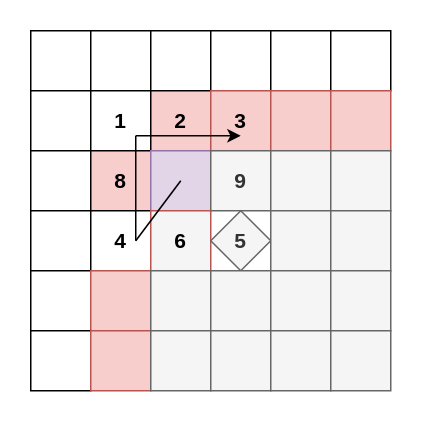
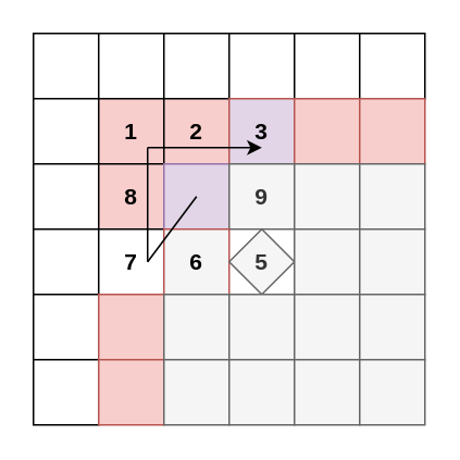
  <mxCell id="0" />
  <mxCell id="1" parent="0" />
  <mxCell id="2" value="" style="whiteSpace=wrap;html=1;aspect=fixed;" vertex="1" parent="1"><mxGeometry x="20" y="20" width="40" height="40" as="geometry" /></mxCell>
  <mxCell id="3" value="" style="whiteSpace=wrap;html=1;aspect=fixed;" vertex="1" parent="1"><mxGeometry x="60" y="20" width="40" height="40" as="geometry" /></mxCell>
  <mxCell id="4" value="" style="whiteSpace=wrap;html=1;aspect=fixed;" vertex="1" parent="1"><mxGeometry x="100" y="20" width="40" height="40" as="geometry" /></mxCell>
  <mxCell id="5" value="" style="whiteSpace=wrap;html=1;aspect=fixed;" vertex="1" parent="1"><mxGeometry x="140" y="20" width="40" height="40" as="geometry" /></mxCell>
  <mxCell id="6" value="" style="whiteSpace=wrap;html=1;aspect=fixed;" vertex="1" parent="1"><mxGeometry x="180" y="20" width="40" height="40" as="geometry" /></mxCell>
  <mxCell id="7" value="" style="whiteSpace=wrap;html=1;aspect=fixed;" vertex="1" parent="1"><mxGeometry x="220" y="20" width="40" height="40" as="geometry" /></mxCell>
  <mxCell id="8" value="" style="whiteSpace=wrap;html=1;aspect=fixed;" vertex="1" parent="1"><mxGeometry x="20" y="60" width="40" height="40" as="geometry" /></mxCell>
- <mxCell id="9" value="1" style="whiteSpace=wrap;html=1;aspect=fixed;fontSize=14;fontStyle=1" vertex="1" parent="1"><mxGeometry x="60" y="60" width="40" height="40" as="geometry" /></mxCell>
+ <mxCell id="9" value="1" style="whiteSpace=wrap;html=1;aspect=fixed;fontSize=14;fontStyle=1;fillColor=#f8cecc;" vertex="1" parent="1"><mxGeometry x="60" y="60" width="40" height="40" as="geometry" /></mxCell>
  <mxCell id="10" value="2" style="whiteSpace=wrap;html=1;aspect=fixed;fontSize=14;fontStyle=1;fillColor=#f8cecc;" vertex="1" parent="1"><mxGeometry x="100" y="60" width="40" height="40" as="geometry" /></mxCell>
- <mxCell id="11" value="3" style="whiteSpace=wrap;html=1;aspect=fixed;fillColor=#f8cecc;strokeColor=#b85450;fontStyle=1;fontSize=14;" vertex="1" parent="1"><mxGeometry x="140" y="60" width="40" height="40" as="geometry" /></mxCell>
+ <mxCell id="11" value="3" style="whiteSpace=wrap;html=1;aspect=fixed;fillColor=#e1d5e7;strokeColor=#b85450;fontStyle=1;fontSize=14;" vertex="1" parent="1"><mxGeometry x="140" y="60" width="40" height="40" as="geometry" /></mxCell>
  <mxCell id="12" value="" style="whiteSpace=wrap;html=1;aspect=fixed;fillColor=#f8cecc;strokeColor=#b85450;" vertex="1" parent="1"><mxGeometry x="180" y="60" width="40" height="40" as="geometry" /></mxCell>
  <mxCell id="13" value="" style="whiteSpace=wrap;html=1;aspect=fixed;fillColor=#f8cecc;strokeColor=#b85450;" vertex="1" parent="1"><mxGeometry x="220" y="60" width="40" height="40" as="geometry" /></mxCell>
  <mxCell id="14" value="" style="whiteSpace=wrap;html=1;aspect=fixed;" vertex="1" parent="1"><mxGeometry x="20" y="100" width="40" height="40" as="geometry" /></mxCell>
  <mxCell id="15" value="8" style="whiteSpace=wrap;html=1;aspect=fixed;fontSize=14;fontStyle=1;fillColor=#f8cecc;" vertex="1" parent="1"><mxGeometry x="60" y="100" width="40" height="40" as="geometry" /></mxCell>
  <mxCell id="16" value="" style="whiteSpace=wrap;html=1;aspect=fixed;fillColor=#e1d5e7;strokeColor=#9673a6;" vertex="1" parent="1"><mxGeometry x="100" y="100" width="40" height="40" as="geometry" /></mxCell>
  <mxCell id="17" value="9" style="whiteSpace=wrap;html=1;aspect=fixed;fillColor=#f5f5f5;fontColor=#333333;strokeColor=#666666;fontSize=14;fontStyle=1" vertex="1" parent="1"><mxGeometry x="140" y="100" width="40" height="40" as="geometry" /></mxCell>
  <mxCell id="18" value="" style="whiteSpace=wrap;html=1;aspect=fixed;fillColor=#f5f5f5;fontColor=#333333;strokeColor=#666666;" vertex="1" parent="1"><mxGeometry x="180" y="100" width="40" height="40" as="geometry" /></mxCell>
  <mxCell id="19" value="" style="whiteSpace=wrap;html=1;aspect=fixed;fillColor=#f5f5f5;fontColor=#333333;strokeColor=#666666;" vertex="1" parent="1"><mxGeometry x="220" y="100" width="40" height="40" as="geometry" /></mxCell>
  <mxCell id="20" value="" style="whiteSpace=wrap;html=1;aspect=fixed;" vertex="1" parent="1"><mxGeometry x="20" y="140" width="40" height="40" as="geometry" /></mxCell>
- <mxCell id="21" value="4" style="whiteSpace=wrap;html=1;aspect=fixed;fontSize=14;fontStyle=1" vertex="1" parent="1"><mxGeometry x="60" y="140" width="40" height="40" as="geometry" /></mxCell>
+ <mxCell id="21" value="7" style="whiteSpace=wrap;html=1;aspect=fixed;fontSize=14;fontStyle=1" vertex="1" parent="1"><mxGeometry x="60" y="140" width="40" height="40" as="geometry" /></mxCell>
  <mxCell id="22" value="6" style="whiteSpace=wrap;html=1;aspect=fixed;fillColor=#f5f5f5;strokeColor=#b85450;fontSize=14;fontStyle=1;" vertex="1" parent="1"><mxGeometry x="100" y="140" width="40" height="40" as="geometry" /></mxCell>
  <mxCell id="23" value="5" style="rhombus;whiteSpace=wrap;html=1;aspect=fixed;fillColor=#f5f5f5;fontColor=#333333;strokeColor=#666666;fontSize=14;fontStyle=1;" vertex="1" parent="1"><mxGeometry x="140" y="140" width="40" height="40" as="geometry" /></mxCell>
  <mxCell id="24" value="" style="whiteSpace=wrap;html=1;aspect=fixed;fillColor=#f5f5f5;fontColor=#333333;strokeColor=#666666;" vertex="1" parent="1"><mxGeometry x="180" y="140" width="40" height="40" as="geometry" /></mxCell>
  <mxCell id="25" value="" style="whiteSpace=wrap;html=1;aspect=fixed;fillColor=#f5f5f5;fontColor=#333333;strokeColor=#666666;" vertex="1" parent="1"><mxGeometry x="220" y="140" width="40" height="40" as="geometry" /></mxCell>
  <mxCell id="26" value="" style="whiteSpace=wrap;html=1;aspect=fixed;" vertex="1" parent="1"><mxGeometry x="20" y="180" width="40" height="40" as="geometry" /></mxCell>
  <mxCell id="27" value="" style="whiteSpace=wrap;html=1;aspect=fixed;fillColor=#f8cecc;strokeColor=#b85450;" vertex="1" parent="1"><mxGeometry x="60" y="180" width="40" height="40" as="geometry" /></mxCell>
  <mxCell id="28" value="" style="whiteSpace=wrap;html=1;aspect=fixed;fillColor=#f5f5f5;fontColor=#333333;strokeColor=#666666;" vertex="1" parent="1"><mxGeometry x="100" y="180" width="40" height="40" as="geometry" /></mxCell>
  <mxCell id="29" value="" style="whiteSpace=wrap;html=1;aspect=fixed;fillColor=#f5f5f5;fontColor=#333333;strokeColor=#666666;" vertex="1" parent="1"><mxGeometry x="140" y="180" width="40" height="40" as="geometry" /></mxCell>
  <mxCell id="30" value="" style="whiteSpace=wrap;html=1;aspect=fixed;fillColor=#f5f5f5;fontColor=#333333;strokeColor=#666666;" vertex="1" parent="1"><mxGeometry x="180" y="180" width="40" height="40" as="geometry" /></mxCell>
  <mxCell id="31" value="" style="whiteSpace=wrap;html=1;aspect=fixed;fillColor=#f5f5f5;fontColor=#333333;strokeColor=#666666;" vertex="1" parent="1"><mxGeometry x="220" y="180" width="40" height="40" as="geometry" /></mxCell>
  <mxCell id="32" value="" style="whiteSpace=wrap;html=1;aspect=fixed;" vertex="1" parent="1"><mxGeometry x="20" y="220" width="40" height="40" as="geometry" /></mxCell>
  <mxCell id="33" value="" style="whiteSpace=wrap;html=1;aspect=fixed;fillColor=#f8cecc;strokeColor=#b85450;" vertex="1" parent="1"><mxGeometry x="60" y="220" width="40" height="40" as="geometry" /></mxCell>
  <mxCell id="34" value="" style="whiteSpace=wrap;html=1;aspect=fixed;fillColor=#f5f5f5;fontColor=#333333;strokeColor=#666666;" vertex="1" parent="1"><mxGeometry x="100" y="220" width="40" height="40" as="geometry" /></mxCell>
  <mxCell id="35" value="" style="whiteSpace=wrap;html=1;aspect=fixed;fillColor=#f5f5f5;fontColor=#333333;strokeColor=#666666;" vertex="1" parent="1"><mxGeometry x="140" y="220" width="40" height="40" as="geometry" /></mxCell>
  <mxCell id="36" value="" style="whiteSpace=wrap;html=1;aspect=fixed;fillColor=#f5f5f5;fontColor=#333333;strokeColor=#666666;" vertex="1" parent="1"><mxGeometry x="180" y="220" width="40" height="40" as="geometry" /></mxCell>
  <mxCell id="37" value="" style="whiteSpace=wrap;html=1;aspect=fixed;fillColor=#f5f5f5;fontColor=#333333;strokeColor=#666666;" vertex="1" parent="1"><mxGeometry x="220" y="220" width="40" height="40" as="geometry" /></mxCell>
  <mxCell id="38" value="" style="endArrow=none;html=1;rounded=0;jumpStyle=sharp;" edge="1" parent="1"><mxGeometry width="50" height="50" relative="1" as="geometry"><mxPoint x="120" y="120" as="sourcePoint" /><mxPoint x="90" y="160" as="targetPoint" /></mxGeometry></mxCell>
  <mxCell id="39" value="" style="endArrow=none;html=1;rounded=0;jumpStyle=sharp;" edge="1" parent="1"><mxGeometry width="50" height="50" relative="1" as="geometry"><mxPoint x="90" y="160" as="sourcePoint" /><mxPoint x="90" y="90" as="targetPoint" /></mxGeometry></mxCell>
  <mxCell id="40" value="" style="endArrow=classic;html=1;rounded=0;jumpStyle=sharp;" edge="1" parent="1"><mxGeometry width="50" height="50" relative="1" as="geometry"><mxPoint x="90" y="90" as="sourcePoint" /><mxPoint x="160" y="90" as="targetPoint" /></mxGeometry></mxCell>
